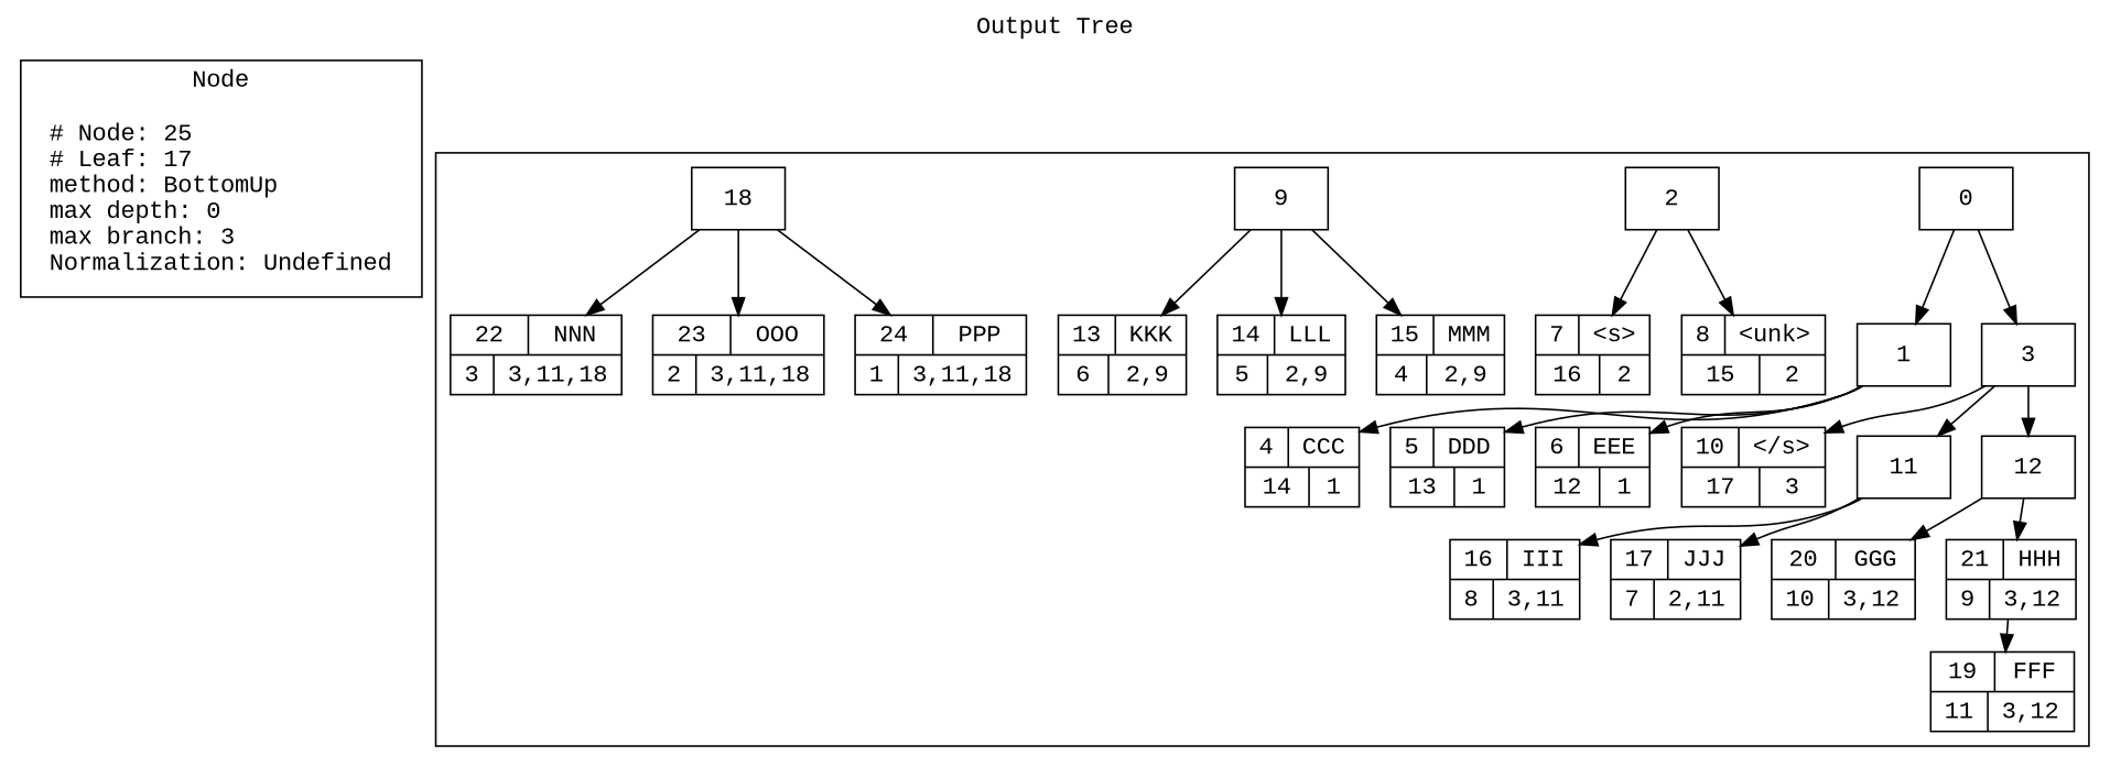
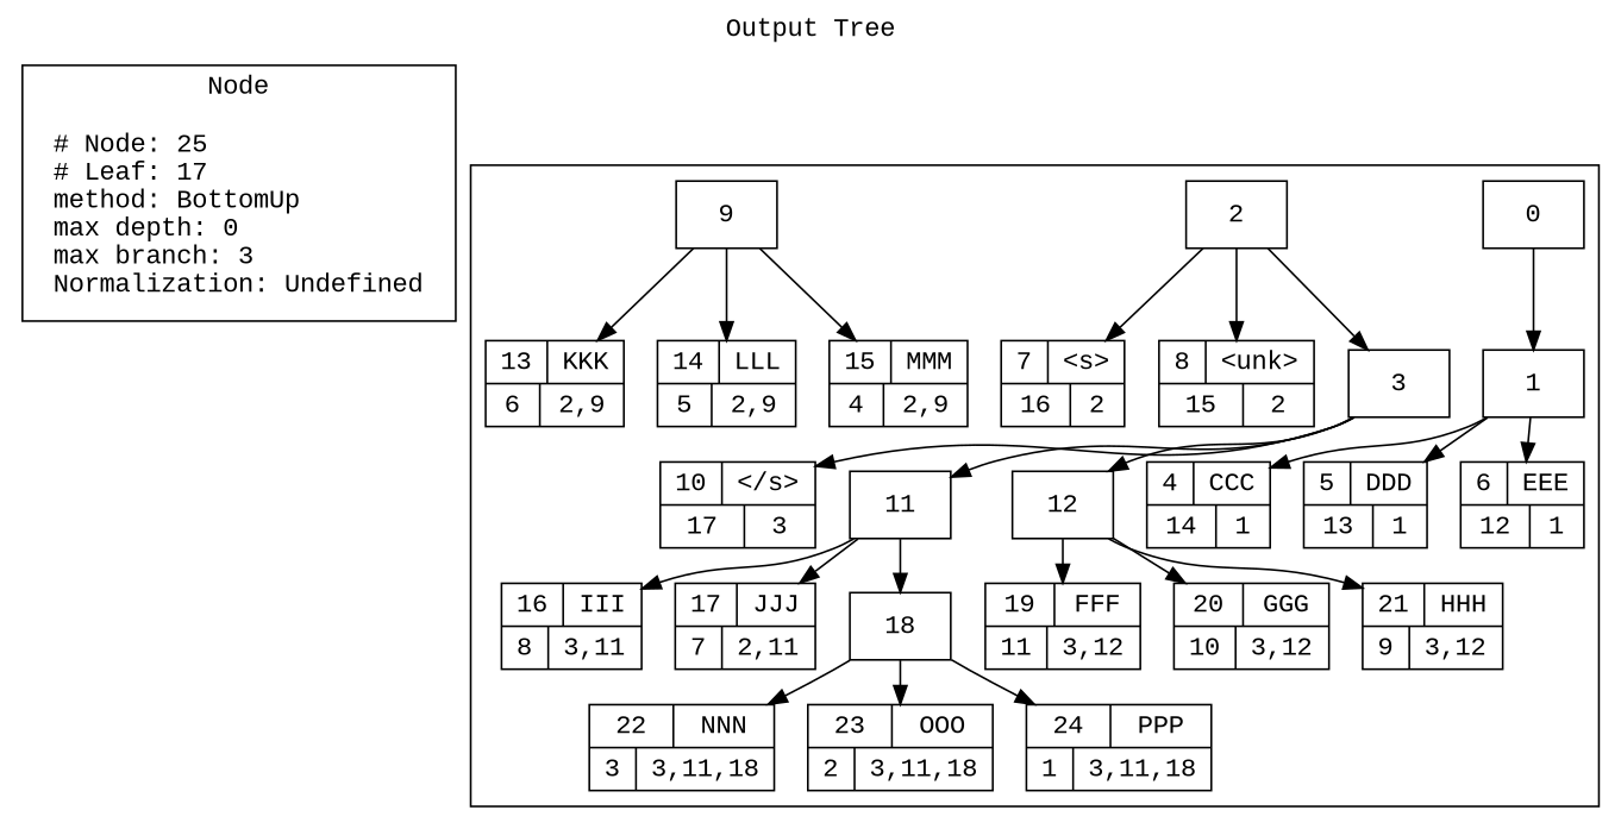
  digraph {
    fontname="Liberation Mono"
    label="Output Tree"
    labelloc=t
    rankdir=TB
    node [fontname="Liberation Mono" shape=record]
    edge [fontname="Liberation Mono"]
    n1 [label="# Node: 25\l# Leaf: 17\lmethod: BottomUp\lmax depth: 0\lmax branch: 3\lNormalization: Undefined" shape=plaintext style=solid]
    n2 [label="{{10|\</s\>}|{17|3}}"]
    n3 [label="{{7|\<s\>}|{16|2}}"]
    n4 [label="{{8|\<unk\>}|{15|2}}"]
    n5 [label="{{4|CCC}|{14|1}}"]
    n6 [label="{{5|DDD}|{13|1}}"]
    n7 [label="{{6|EEE}|{12|1}}"]
    n8 [label="{{19|FFF}|{11|3,12}}"]
    n9 [label="{{20|GGG}|{10|3,12}}"]
    n10 [label="{{21|HHH}|{9|3,12}}"]
    n11 [label="{{16|III}|{8|3,11}}"]
    n12 [label="{{17|JJJ}|{7|2,11}}"]
    n13 [label="{{13|KKK}|{6|2,9}}"]
    n14 [label="{{14|LLL}|{5|2,9}}"]
    n15 [label="{{15|MMM}|{4|2,9}}"]
    n16 [label="{{22|NNN}|{3|3,11,18}}"]
    n17 [label="{{23|OOO}|{2|3,11,18}}"]
    n18 [label="{{24|PPP}|{1|3,11,18}}"]
    1
    0
    2
    3
    9
    11
    12
    18
    subgraph cluster_1 {
      label="Node"
      n1
    }
    subgraph cluster_2 {
      label=""
      ranksep=0
      n2
      n3
      n4
      n5
      n6
      n7
      n8
      n9
      n10
      n11
      n12
      n13
      n14
      n15
      n16
      n17
      n18
      1
      0
      2
      3
      9
      11
      12
      18
    }
    1 -> n5
    1 -> n6
    1 -> n7
    0 -> 1
-   0 -> 3
+   2 -> 3
    2 -> n3
    2 -> n4
    3 -> n2
    3 -> 11
    3 -> 12
    9 -> n13
    9 -> n14
    9 -> n15
    11 -> n11
    11 -> n12
-   n10 -> n8
+   11 -> 18
+   12 -> n8
    12 -> n9
    12 -> n10
    18 -> n16
    18 -> n17
    18 -> n18
  }
